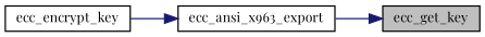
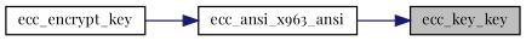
  digraph {
    fontname="Playfair Display"
    rankdir=RL
    node [color=black fillcolor=white fontname="Playfair Display" fontsize=10 shape=record style=filled]
    edge [color=midnightblue dir=back fontname="Playfair Display" fontsize=10 labelfontname=Helvetica labelfontsize=10 style=solid]
-   n1 [fillcolor=grey75 fontcolor=black height=0.2 label=ecc_get_key width=0.4]
-   n2 [height=0.2 label=ecc_ansi_x963_export width=0.4]
+   n1 [fillcolor=grey75 fontcolor=black height=0.2 label=ecc_key_key width=0.4]
+   n2 [height=0.2 label=ecc_ansi_x963_ansi width=0.4]
    n3 [height=0.2 label=ecc_encrypt_key width=0.4]
    n1 -> n2
    n2 -> n3
  }
